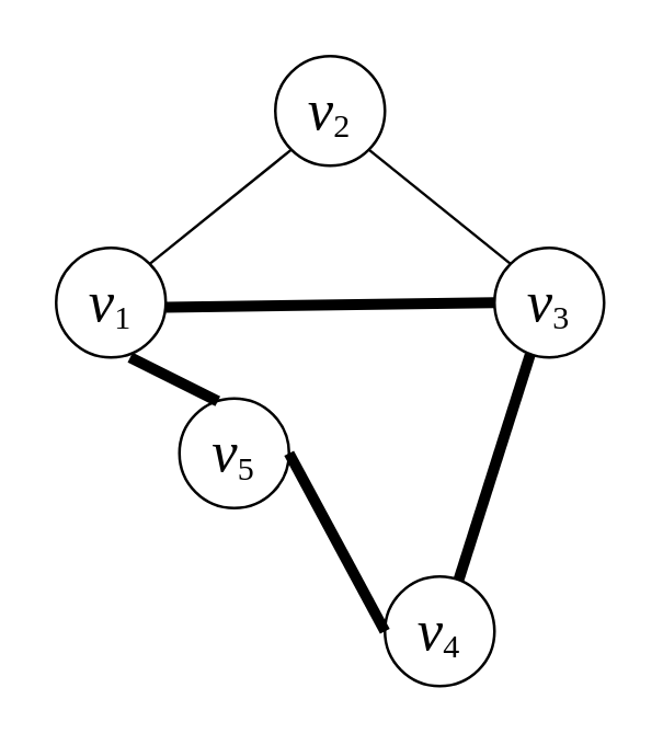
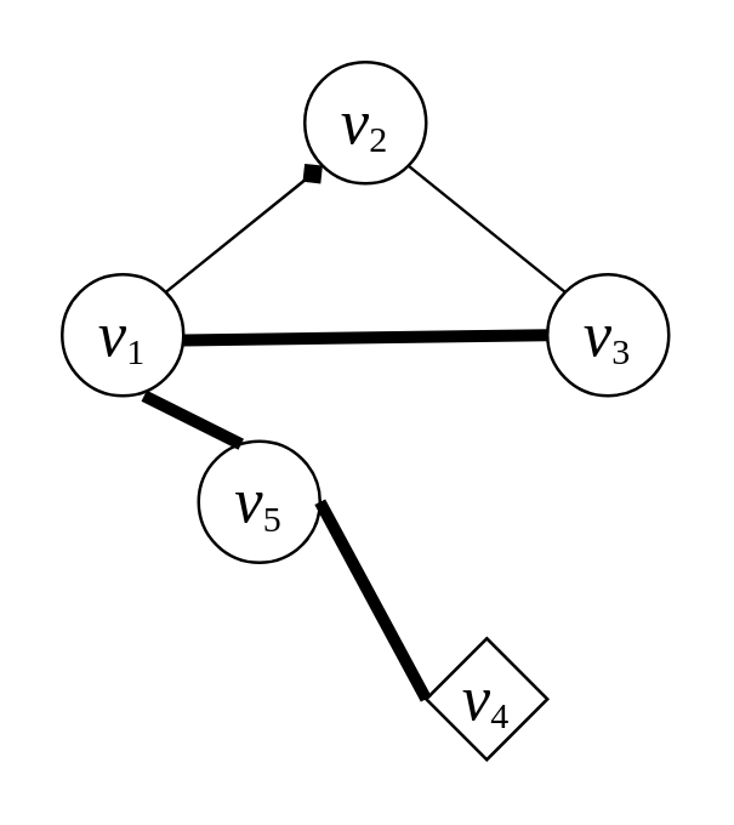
  <mxCell id="0" />
  <mxCell id="1" parent="0" />
  <mxCell id="2" value="&lt;p&gt;&lt;font face=&quot;cm&quot; size=&quot;1&quot;&gt;&lt;span style=&quot;font-style: italic ; font-size: 21px&quot;&gt;v&lt;/span&gt;&lt;sub&gt;&lt;font style=&quot;font-size: 12px&quot;&gt;1&lt;/font&gt;&lt;/sub&gt;&lt;/font&gt;&lt;/p&gt;" style="ellipse;whiteSpace=wrap;html=1;aspect=fixed;" parent="1" vertex="1"><mxGeometry x="20" y="90" width="40" height="40" as="geometry" /></mxCell>
  <mxCell id="3" value="&lt;font face=&quot;cm&quot; size=&quot;1&quot;&gt;&lt;span style=&quot;font-style: italic ; font-size: 21px&quot;&gt;v&lt;/span&gt;&lt;sub&gt;&lt;font style=&quot;font-size: 12px&quot;&gt;2&lt;/font&gt;&lt;/sub&gt;&lt;/font&gt;" style="ellipse;whiteSpace=wrap;html=1;aspect=fixed;" parent="1" vertex="1"><mxGeometry x="100" y="20" width="40" height="40" as="geometry" /></mxCell>
  <mxCell id="4" value="&lt;font face=&quot;cm&quot; size=&quot;1&quot;&gt;&lt;span style=&quot;font-style: italic ; font-size: 21px&quot;&gt;v&lt;/span&gt;&lt;sub&gt;&lt;font style=&quot;font-size: 12px&quot;&gt;3&lt;/font&gt;&lt;/sub&gt;&lt;/font&gt;" style="ellipse;whiteSpace=wrap;html=1;aspect=fixed;" parent="1" vertex="1"><mxGeometry x="180" y="90" width="40" height="40" as="geometry" /></mxCell>
  <mxCell id="5" value="&lt;font face=&quot;cm&quot; size=&quot;1&quot;&gt;&lt;span style=&quot;font-style: italic ; font-size: 21px&quot;&gt;v&lt;/span&gt;&lt;sub&gt;&lt;font style=&quot;font-size: 12px&quot;&gt;5&lt;/font&gt;&lt;/sub&gt;&lt;/font&gt;" style="ellipse;whiteSpace=wrap;html=1;aspect=fixed;" parent="1" vertex="1"><mxGeometry x="65" y="145" width="40" height="40" as="geometry" /></mxCell>
- <mxCell id="6" value="&lt;font face=&quot;cm&quot; size=&quot;1&quot;&gt;&lt;span style=&quot;font-style: italic ; font-size: 21px&quot;&gt;v&lt;/span&gt;&lt;sub&gt;&lt;font style=&quot;font-size: 12px&quot;&gt;4&lt;/font&gt;&lt;/sub&gt;&lt;/font&gt;" style="ellipse;whiteSpace=wrap;html=1;aspect=fixed;" parent="1" vertex="1"><mxGeometry x="140" y="210" width="40" height="40" as="geometry" /></mxCell>
- <mxCell id="7" value="" style="endArrow=none;html=1;exitX=1;exitY=0;exitDx=0;exitDy=0;entryX=0;entryY=1;entryDx=0;entryDy=0;" parent="1" source="2" target="3" edge="1"><mxGeometry width="50" height="50" relative="1" as="geometry"><mxPoint x="55" y="100" as="sourcePoint" /><mxPoint x="105" y="50" as="targetPoint" /></mxGeometry></mxCell>
- <mxCell id="8" value="" style="endArrow=none;html=1;entryX=0.325;entryY=0.975;entryDx=0;entryDy=0;entryPerimeter=0;exitX=0.675;exitY=0.025;exitDx=0;exitDy=0;exitPerimeter=0;strokeWidth=4;" parent="1" source="6" target="4" edge="1"><mxGeometry width="50" height="50" relative="1" as="geometry"><mxPoint x="168" y="210" as="sourcePoint" /><mxPoint x="219.998" y="158.282" as="targetPoint" /></mxGeometry></mxCell>
+ <mxCell id="6" value="&lt;font face=&quot;cm&quot; size=&quot;1&quot;&gt;&lt;span style=&quot;font-style: italic ; font-size: 21px&quot;&gt;v&lt;/span&gt;&lt;sub&gt;&lt;font style=&quot;font-size: 12px&quot;&gt;4&lt;/font&gt;&lt;/sub&gt;&lt;/font&gt;" style="rhombus;whiteSpace=wrap;html=1;aspect=fixed;" parent="1" vertex="1"><mxGeometry x="140" y="210" width="40" height="40" as="geometry" /></mxCell>
+ <mxCell id="7" value="" style="endArrow=diamond;html=1;exitX=1;exitY=0;exitDx=0;exitDy=0;entryX=0;entryY=1;entryDx=0;entryDy=0;" parent="1" source="2" target="3" edge="1"><mxGeometry width="50" height="50" relative="1" as="geometry"><mxPoint x="55" y="100" as="sourcePoint" /><mxPoint x="105" y="50" as="targetPoint" /></mxGeometry></mxCell>
  <mxCell id="9" value="" style="endArrow=none;html=1;exitX=0.35;exitY=0.025;exitDx=0;exitDy=0;entryX=0.675;entryY=1;entryDx=0;entryDy=0;entryPerimeter=0;exitPerimeter=0;strokeWidth=4;" parent="1" source="5" target="2" edge="1"><mxGeometry width="50" height="50" relative="1" as="geometry"><mxPoint x="68" y="210" as="sourcePoint" /><mxPoint x="30" y="160" as="targetPoint" /></mxGeometry></mxCell>
  <mxCell id="10" value="" style="endArrow=none;html=1;exitX=0;exitY=0;exitDx=0;exitDy=0;entryX=1;entryY=1;entryDx=0;entryDy=0;strokeWidth=1;" parent="1" source="4" target="3" edge="1"><mxGeometry width="50" height="50" relative="1" as="geometry"><mxPoint x="180.002" y="101.718" as="sourcePoint" /><mxPoint x="231.718" y="50.002" as="targetPoint" /></mxGeometry></mxCell>
  <mxCell id="11" value="" style="endArrow=none;html=1;exitX=1;exitY=0.5;exitDx=0;exitDy=0;entryX=0;entryY=0.5;entryDx=0;entryDy=0;strokeWidth=4;" parent="1" source="5" target="6" edge="1"><mxGeometry width="50" height="50" relative="1" as="geometry"><mxPoint x="100.002" y="231.718" as="sourcePoint" /><mxPoint x="151.718" y="180.002" as="targetPoint" /></mxGeometry></mxCell>
  <mxCell id="12" value="" style="endArrow=none;html=1;exitX=1;exitY=0;exitDx=0;exitDy=0;entryX=0;entryY=0.5;entryDx=0;entryDy=0;strokeWidth=4;" parent="1" target="4" edge="1"><mxGeometry width="50" height="50" relative="1" as="geometry"><mxPoint x="60.002" y="111.718" as="sourcePoint" /><mxPoint x="111.718" y="60.002" as="targetPoint" /></mxGeometry></mxCell>
